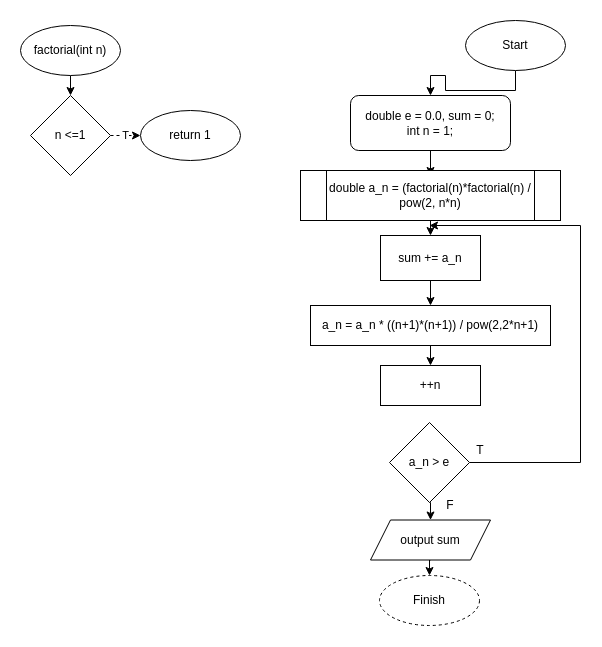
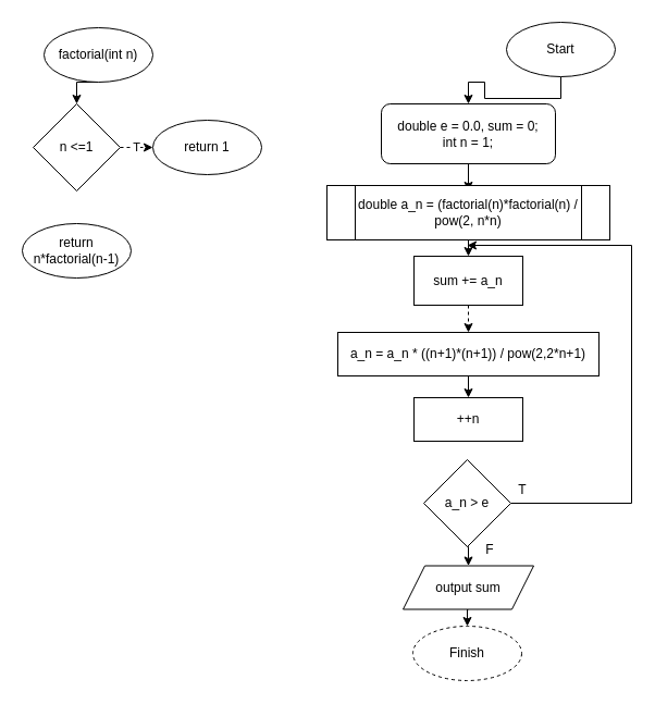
  <mxCell id="0" />
  <mxCell id="1" parent="0" />
  <mxCell id="2" style="edgeStyle=orthogonalEdgeStyle;rounded=0;orthogonalLoop=1;jettySize=auto;html=1;exitX=0.5;exitY=1;exitDx=0;exitDy=0;entryX=0.5;entryY=0;entryDx=0;entryDy=0;" parent="1" source="3" edge="1"><mxGeometry relative="1" as="geometry"><mxPoint x="70" y="95" as="targetPoint" /></mxGeometry></mxCell>
- <mxCell id="3" value="factorial(int n)" style="ellipse;whiteSpace=wrap;html=1;" parent="1" vertex="1"><mxGeometry x="20" y="25" width="100" height="50" as="geometry" /></mxCell>
+ <mxCell id="3" value="factorial(int n)" style="ellipse;whiteSpace=wrap;html=1;" parent="1" vertex="1"><mxGeometry x="40" y="25" width="100" height="50" as="geometry" /></mxCell>
  <mxCell id="4" style="edgeStyle=orthogonalEdgeStyle;rounded=0;orthogonalLoop=1;jettySize=auto;html=1;exitX=0.5;exitY=1;exitDx=0;exitDy=0;entryX=0.5;entryY=0;entryDx=0;entryDy=0;" parent="1" source="5" target="7" edge="1"><mxGeometry relative="1" as="geometry" /></mxCell>
  <mxCell id="5" value="Start" style="ellipse;whiteSpace=wrap;html=1;" parent="1" vertex="1"><mxGeometry x="465" y="20" width="100" height="50" as="geometry" /></mxCell>
  <mxCell id="6" style="edgeStyle=orthogonalEdgeStyle;rounded=0;orthogonalLoop=1;jettySize=auto;html=1;exitX=0.5;exitY=1;exitDx=0;exitDy=0;entryX=0.5;entryY=0;entryDx=0;entryDy=0;" parent="1" source="7" edge="1"><mxGeometry relative="1" as="geometry"><mxPoint x="430" y="175" as="targetPoint" /></mxGeometry></mxCell>
  <mxCell id="7" value="&lt;div&gt;double e = 0.0, sum = 0;&lt;/div&gt;&lt;div&gt;int n = 1;&lt;/div&gt;" style="whiteSpace=wrap;html=1;rounded=1;" parent="1" vertex="1"><mxGeometry x="350" y="95" width="160" height="55" as="geometry" /></mxCell>
- <mxCell id="8" style="edgeStyle=orthogonalEdgeStyle;rounded=0;orthogonalLoop=1;jettySize=auto;html=1;exitX=0.5;exitY=1;exitDx=0;exitDy=0;entryX=0.5;entryY=0;entryDx=0;entryDy=0;" parent="1" source="9" target="11" edge="1"><mxGeometry relative="1" as="geometry" /></mxCell>
+ <mxCell id="8" style="edgeStyle=orthogonalEdgeStyle;rounded=0;orthogonalLoop=1;jettySize=auto;html=1;exitX=0.5;exitY=1;exitDx=0;exitDy=0;entryX=0.5;entryY=0;entryDx=0;entryDy=0;dashed=1;" parent="1" source="9" target="11" edge="1"><mxGeometry relative="1" as="geometry" /></mxCell>
  <mxCell id="9" value="sum += a_n" style="rounded=0;whiteSpace=wrap;html=1;" parent="1" vertex="1"><mxGeometry x="380" y="235" width="100" height="45" as="geometry" /></mxCell>
  <mxCell id="10" style="edgeStyle=orthogonalEdgeStyle;rounded=0;orthogonalLoop=1;jettySize=auto;html=1;exitX=0.5;exitY=1;exitDx=0;exitDy=0;entryX=0.5;entryY=0;entryDx=0;entryDy=0;" parent="1" source="11" target="13" edge="1"><mxGeometry relative="1" as="geometry" /></mxCell>
  <mxCell id="11" value="a_n = a_n * ((n+1)*(n+1)) / pow(2,2*n+1)" style="rounded=0;whiteSpace=wrap;html=1;" parent="1" vertex="1"><mxGeometry x="310" y="305" width="240" height="40" as="geometry" /></mxCell>
  <mxCell id="12" style="edgeStyle=orthogonalEdgeStyle;rounded=0;orthogonalLoop=1;jettySize=auto;html=1;exitX=0.5;exitY=1;exitDx=0;exitDy=0;entryX=0.5;entryY=0;entryDx=0;entryDy=0;" parent="1" target="9" edge="1"><mxGeometry relative="1" as="geometry"><mxPoint x="430" y="215" as="sourcePoint" /></mxGeometry></mxCell>
  <mxCell id="13" value="++n" style="rounded=0;whiteSpace=wrap;html=1;" parent="1" vertex="1"><mxGeometry x="380" y="365" width="100" height="40" as="geometry" /></mxCell>
  <mxCell id="14" style="edgeStyle=orthogonalEdgeStyle;rounded=0;orthogonalLoop=1;jettySize=auto;html=1;" parent="1" source="16" edge="1"><mxGeometry relative="1" as="geometry"><mxPoint x="429" y="225" as="targetPoint" /><Array as="points"><mxPoint x="580" y="462" /><mxPoint x="580" y="225" /></Array></mxGeometry></mxCell>
  <mxCell id="15" style="edgeStyle=orthogonalEdgeStyle;rounded=0;orthogonalLoop=1;jettySize=auto;html=1;exitX=0.5;exitY=1;exitDx=0;exitDy=0;entryX=0.5;entryY=0;entryDx=0;entryDy=0;" parent="1" source="16" target="18" edge="1"><mxGeometry relative="1" as="geometry" /></mxCell>
  <mxCell id="16" value="a_n &amp;gt; e" style="rhombus;whiteSpace=wrap;html=1;" parent="1" vertex="1"><mxGeometry x="389" y="422" width="80" height="80" as="geometry" /></mxCell>
  <mxCell id="17" style="edgeStyle=orthogonalEdgeStyle;rounded=0;orthogonalLoop=1;jettySize=auto;html=1;exitX=0.5;exitY=1;exitDx=0;exitDy=0;entryX=0.5;entryY=0;entryDx=0;entryDy=0;" parent="1" source="18" target="21" edge="1"><mxGeometry relative="1" as="geometry" /></mxCell>
  <mxCell id="18" value="output sum" style="shape=parallelogram;perimeter=parallelogramPerimeter;whiteSpace=wrap;html=1;fixedSize=1;" parent="1" vertex="1"><mxGeometry x="370" y="519.5" width="120" height="40" as="geometry" /></mxCell>
  <mxCell id="19" value="F" style="text;html=1;align=center;verticalAlign=middle;whiteSpace=wrap;rounded=0;" parent="1" vertex="1"><mxGeometry x="420" y="489.5" width="60" height="30" as="geometry" /></mxCell>
  <mxCell id="20" value="T" style="text;html=1;align=center;verticalAlign=middle;whiteSpace=wrap;rounded=0;" parent="1" vertex="1"><mxGeometry x="450" y="435" width="60" height="30" as="geometry" /></mxCell>
  <mxCell id="21" value="Finish" style="ellipse;whiteSpace=wrap;html=1;dashed=1;" parent="1" vertex="1"><mxGeometry x="379" y="575" width="100" height="50" as="geometry" /></mxCell>
  <mxCell id="22" value="&lt;br&gt;double a_n = (factorial(n)*factorial(n) / pow(2, n*n)&lt;br&gt;&lt;div&gt;&lt;br/&gt;&lt;/div&gt;" style="shape=process;whiteSpace=wrap;html=1;backgroundOutline=1;" parent="1" vertex="1"><mxGeometry x="300" y="170" width="260" height="50" as="geometry" /></mxCell>
  <mxCell id="23" value="T" style="edgeStyle=orthogonalEdgeStyle;rounded=0;orthogonalLoop=1;jettySize=auto;html=1;exitX=1;exitY=0.5;exitDx=0;exitDy=0;entryX=0;entryY=0.5;entryDx=0;entryDy=0;dashed=1;" edge="1" parent="1" source="24" target="25"><mxGeometry relative="1" as="geometry" /></mxCell>
  <mxCell id="24" value="n &amp;lt;=1" style="rhombus;whiteSpace=wrap;html=1;" vertex="1" parent="1"><mxGeometry x="30" y="95" width="80" height="80" as="geometry" /></mxCell>
  <mxCell id="25" value="return 1" style="ellipse;whiteSpace=wrap;html=1;" vertex="1" parent="1"><mxGeometry x="140" y="110" width="100" height="50" as="geometry" /></mxCell>
+ <mxCell id="26" value="return n*factorial(n-1)" style="ellipse;whiteSpace=wrap;html=1;" vertex="1" parent="1"><mxGeometry x="20" y="205" width="100" height="50" as="geometry" /></mxCell>
